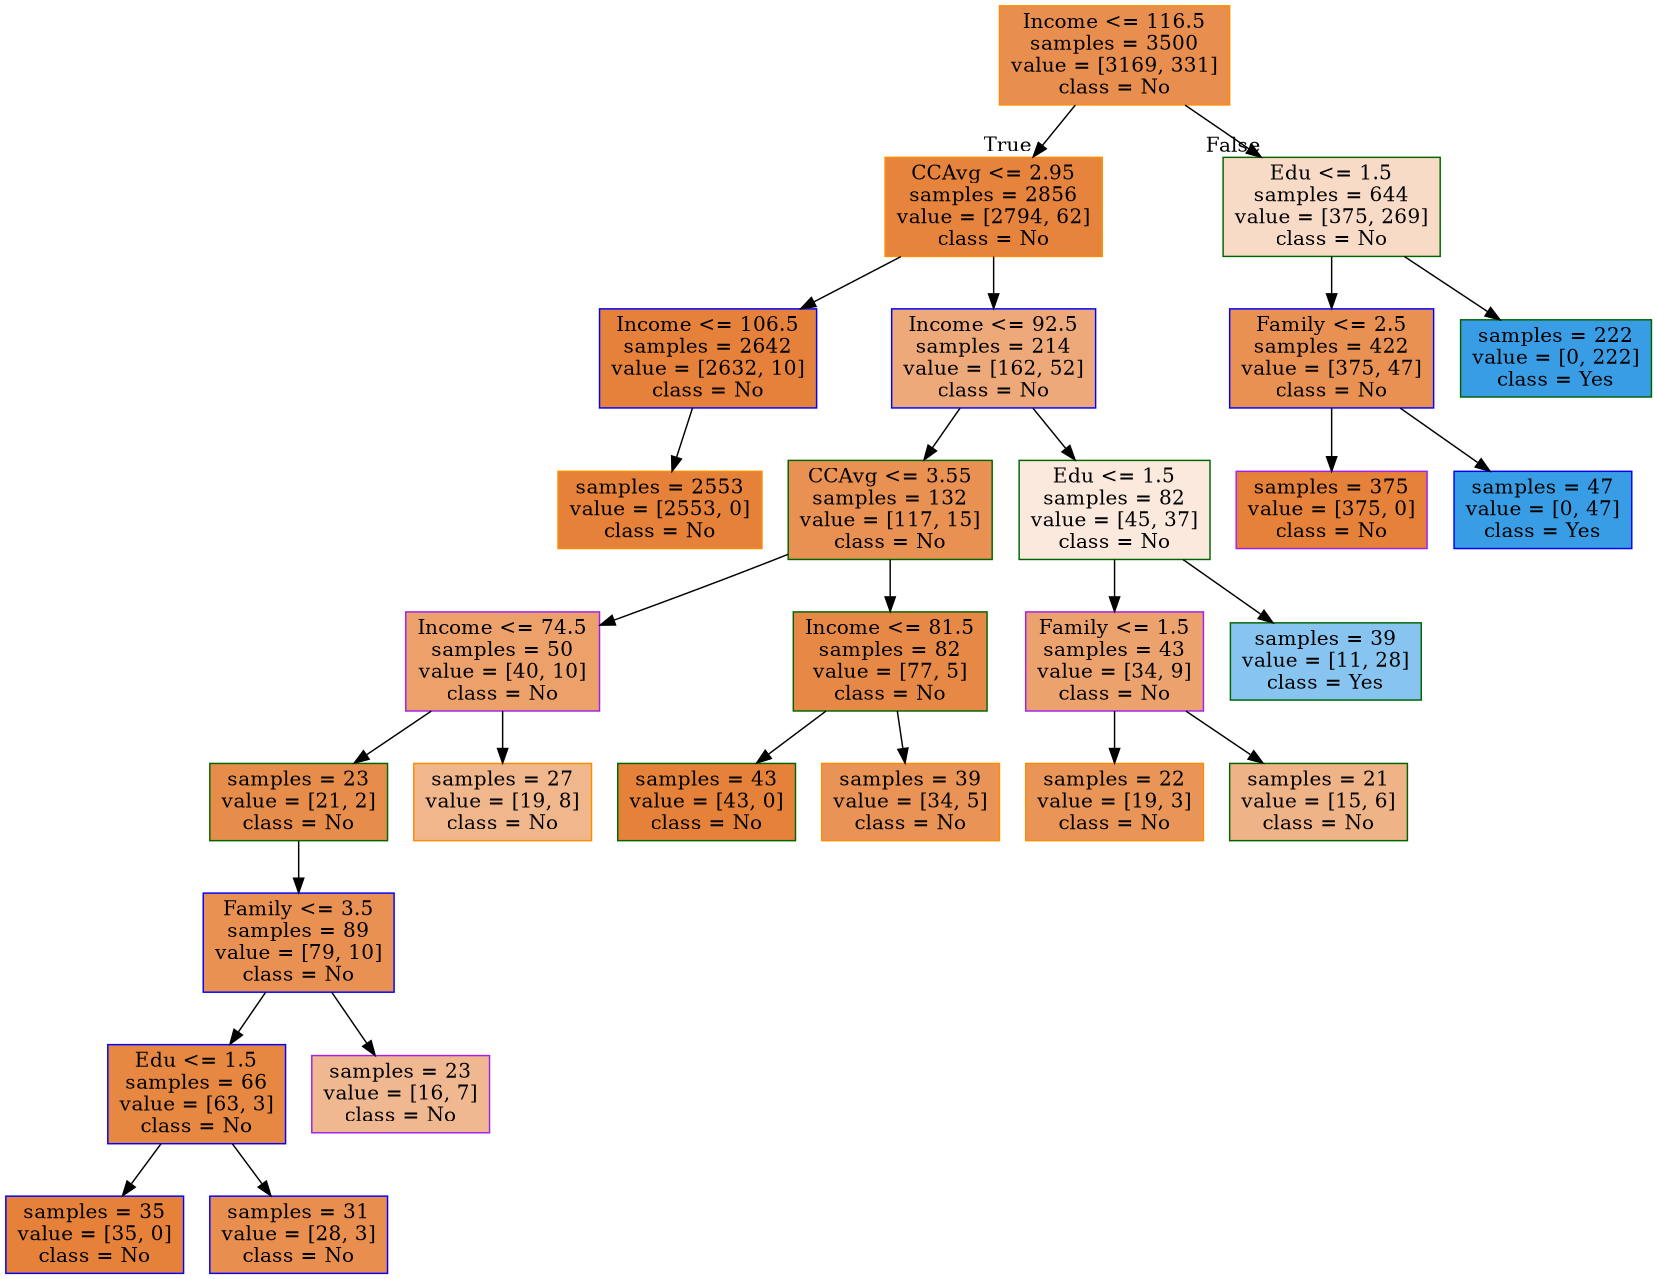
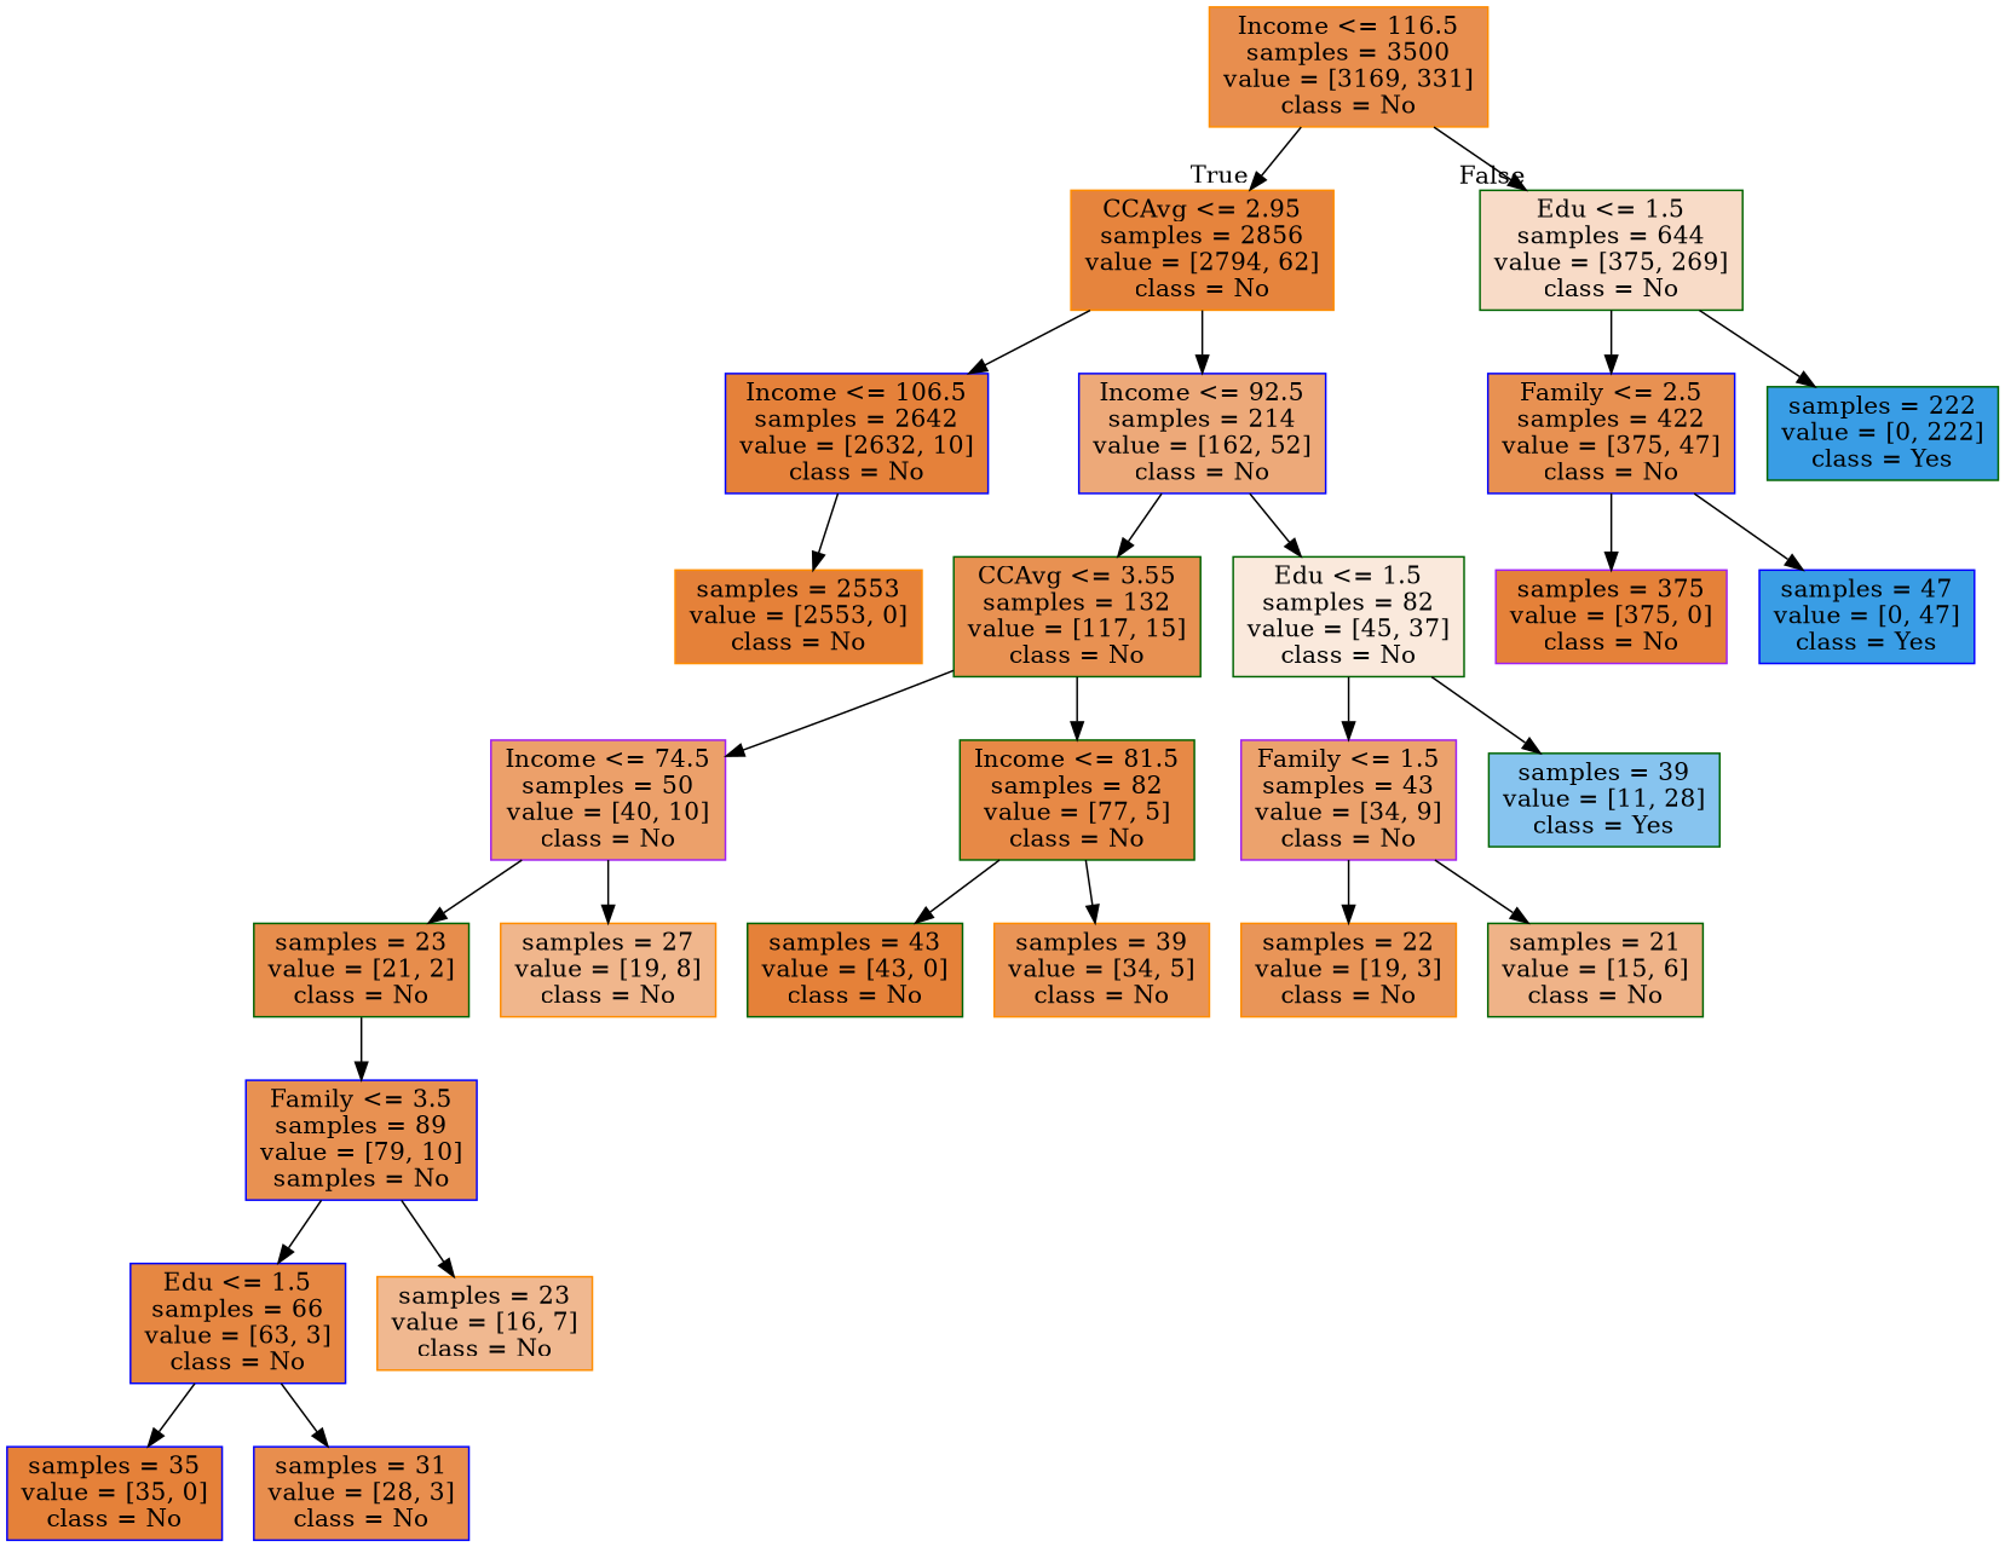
  digraph {
    node [color=darkgreen fillcolor="#e58139" shape=box style=filled]
    n1 [color=darkorange fillcolor="#e88e4e" label="Income <= 116.5\nsamples = 3500\nvalue = [3169, 331]\nclass = No"]
    n2 [color=darkorange fillcolor="#e6843d" label="CCAvg <= 2.95\nsamples = 2856\nvalue = [2794, 62]\nclass = No"]
    n3 [fillcolor="#f8dbc7" label="Edu <= 1.5\nsamples = 644\nvalue = [375, 269]\nclass = No"]
    n4 [color=blue fillcolor="#e5813a" label="Income <= 106.5\nsamples = 2642\nvalue = [2632, 10]\nclass = No"]
    n5 [color=blue fillcolor="#eda979" label="Income <= 92.5\nsamples = 214\nvalue = [162, 52]\nclass = No"]
    n6 [color=blue fillcolor="#e89152" label="Family <= 2.5\nsamples = 422\nvalue = [375, 47]\nclass = No"]
    n7 [fillcolor="#399de5" label="samples = 222\nvalue = [0, 222]\nclass = Yes"]
    n8 [color=darkorange label="samples = 2553\nvalue = [2553, 0]\nclass = No"]
    n9 [fillcolor="#e89152" label="CCAvg <= 3.55\nsamples = 132\nvalue = [117, 15]\nclass = No"]
    n10 [fillcolor="#fae9dc" label="Edu <= 1.5\nsamples = 82\nvalue = [45, 37]\nclass = No"]
-   n11 [color=blue fillcolor="#e89152" label="Family <= 3.5\nsamples = 89\nvalue = [79, 10]\nclass = No"]
+   n11 [color=blue fillcolor="#e89152" label="Family <= 3.5\nsamples = 89\nvalue = [79, 10]\nsamples = No"]
    n12 [color=blue fillcolor="#e68742" label="Edu <= 1.5\nsamples = 66\nvalue = [63, 3]\nclass = No"]
-   n13 [color=purple fillcolor="#f0b890" label="samples = 23\nvalue = [16, 7]\nclass = No"]
+   n13 [color=darkorange fillcolor="#f0b890" label="samples = 23\nvalue = [16, 7]\nclass = No"]
    n14 [color=blue label="samples = 35\nvalue = [35, 0]\nclass = No"]
    n15 [color=blue fillcolor="#e88e4e" label="samples = 31\nvalue = [28, 3]\nclass = No"]
    n16 [color=purple fillcolor="#eca06a" label="Income <= 74.5\nsamples = 50\nvalue = [40, 10]\nclass = No"]
    n17 [fillcolor="#e78946" label="Income <= 81.5\nsamples = 82\nvalue = [77, 5]\nclass = No"]
    n18 [color=purple fillcolor="#eca26d" label="Family <= 1.5\nsamples = 43\nvalue = [34, 9]\nclass = No"]
    n19 [fillcolor="#87c4ef" label="samples = 39\nvalue = [11, 28]\nclass = Yes"]
    n20 [fillcolor="#e78d4c" label="samples = 23\nvalue = [21, 2]\nclass = No"]
    n21 [color=darkorange fillcolor="#f0b68c" label="samples = 27\nvalue = [19, 8]\nclass = No"]
    n22 [label="samples = 43\nvalue = [43, 0]\nclass = No"]
    n23 [color=darkorange fillcolor="#e99456" label="samples = 39\nvalue = [34, 5]\nclass = No"]
    n24 [color=darkorange fillcolor="#e99558" label="samples = 22\nvalue = [19, 3]\nclass = No"]
    n25 [fillcolor="#efb388" label="samples = 21\nvalue = [15, 6]\nclass = No"]
    n26 [color=purple label="samples = 375\nvalue = [375, 0]\nclass = No"]
    n27 [color=blue fillcolor="#399de5" label="samples = 47\nvalue = [0, 47]\nclass = Yes"]
    n1 -> n2 [headlabel=True labelangle=45 labeldistance=2.5]
    n1 -> n3 [headlabel=False labelangle=-45 labeldistance=2.5]
    n2 -> n4
    n2 -> n5
    n3 -> n6
    n3 -> n7
    n4 -> n8
    n5 -> n9
    n5 -> n10
    n6 -> n26
    n6 -> n27
    n9 -> n16
    n9 -> n17
    n10 -> n18
    n10 -> n19
    n11 -> n12
    n11 -> n13
    n12 -> n14
    n12 -> n15
    n16 -> n20
    n16 -> n21
    n17 -> n22
    n17 -> n23
    n18 -> n24
    n18 -> n25
    n20 -> n11
  }
